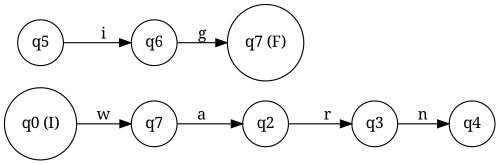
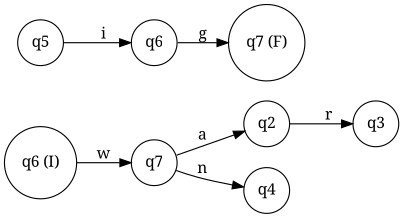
  digraph {
    fontname="Noto Serif"
    rankdir=LR
    node [fontname="Noto Serif" shape=circle]
    edge [fontname="Noto Serif"]
-   n1 [label="q0 (I)"]
+   n1 [label="q6 (I)"]
    n2 [label=q7]
    n3 [label=q2]
    n4 [label=q3]
    n5 [label=q4]
    n6 [label=q5]
    n7 [label=q6]
    n8 [label="q7 (F)"]
    n1 -> n2 [label=w]
    n2 -> n3 [label=a]
    n3 -> n4 [label=r]
-   n4 -> n5 [label=n]
+   n2 -> n5 [label=n]
    n6 -> n7 [label=i]
    n7 -> n8 [label=g]
  }
